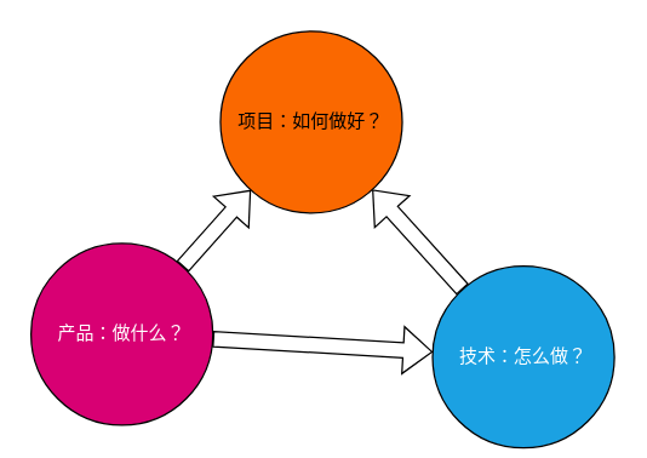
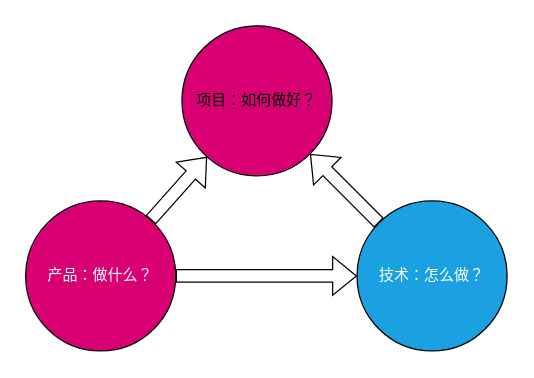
  <mxCell id="0" />
  <mxCell id="1" parent="0" />
  <mxCell id="2" value="" style="rounded=0;orthogonalLoop=1;jettySize=auto;html=1;strokeColor=#000000;shape=flexArrow;" edge="1" parent="1" source="4" target="6"><mxGeometry relative="1" as="geometry" /></mxCell>
  <mxCell id="3" style="edgeStyle=none;rounded=0;orthogonalLoop=1;jettySize=auto;html=1;strokeColor=#000000;shape=flexArrow;" edge="1" parent="1" source="4" target="7"><mxGeometry relative="1" as="geometry" /></mxCell>
  <mxCell id="4" value="产品：做什么？" style="ellipse;whiteSpace=wrap;html=1;aspect=fixed;fillColor=#d80073;fontColor=#ffffff;strokeColor=#000000;" vertex="1" parent="1"><mxGeometry x="20" y="160" width="120" height="120" as="geometry" /></mxCell>
  <mxCell id="5" value="" style="rounded=0;orthogonalLoop=1;jettySize=auto;html=1;shape=flexArrow;strokeColor=#000000;" edge="1" parent="1" source="6" target="7"><mxGeometry relative="1" as="geometry" /></mxCell>
- <mxCell id="6" value="技术：怎么做？" style="ellipse;whiteSpace=wrap;html=1;aspect=fixed;fillColor=#1ba1e2;fontColor=#ffffff;strokeColor=#000000;" vertex="1" parent="1"><mxGeometry x="285" y="175" width="120" height="120" as="geometry" /></mxCell>
- <mxCell id="7" value="项目：如何做好？" style="ellipse;whiteSpace=wrap;html=1;aspect=fixed;fillColor=#fa6800;fontColor=#000000;strokeColor=#000000;" vertex="1" parent="1"><mxGeometry x="145" y="20" width="120" height="120" as="geometry" /></mxCell>
+ <mxCell id="6" value="技术：怎么做？" style="ellipse;whiteSpace=wrap;html=1;aspect=fixed;fillColor=#1ba1e2;fontColor=#ffffff;strokeColor=#000000;" vertex="1" parent="1"><mxGeometry x="285" y="160" width="120" height="120" as="geometry" /></mxCell>
+ <mxCell id="7" value="项目：如何做好？" style="ellipse;whiteSpace=wrap;html=1;aspect=fixed;fillColor=#d80073;fontColor=#000000;strokeColor=#000000;" vertex="1" parent="1"><mxGeometry x="145" y="20" width="120" height="120" as="geometry" /></mxCell>
